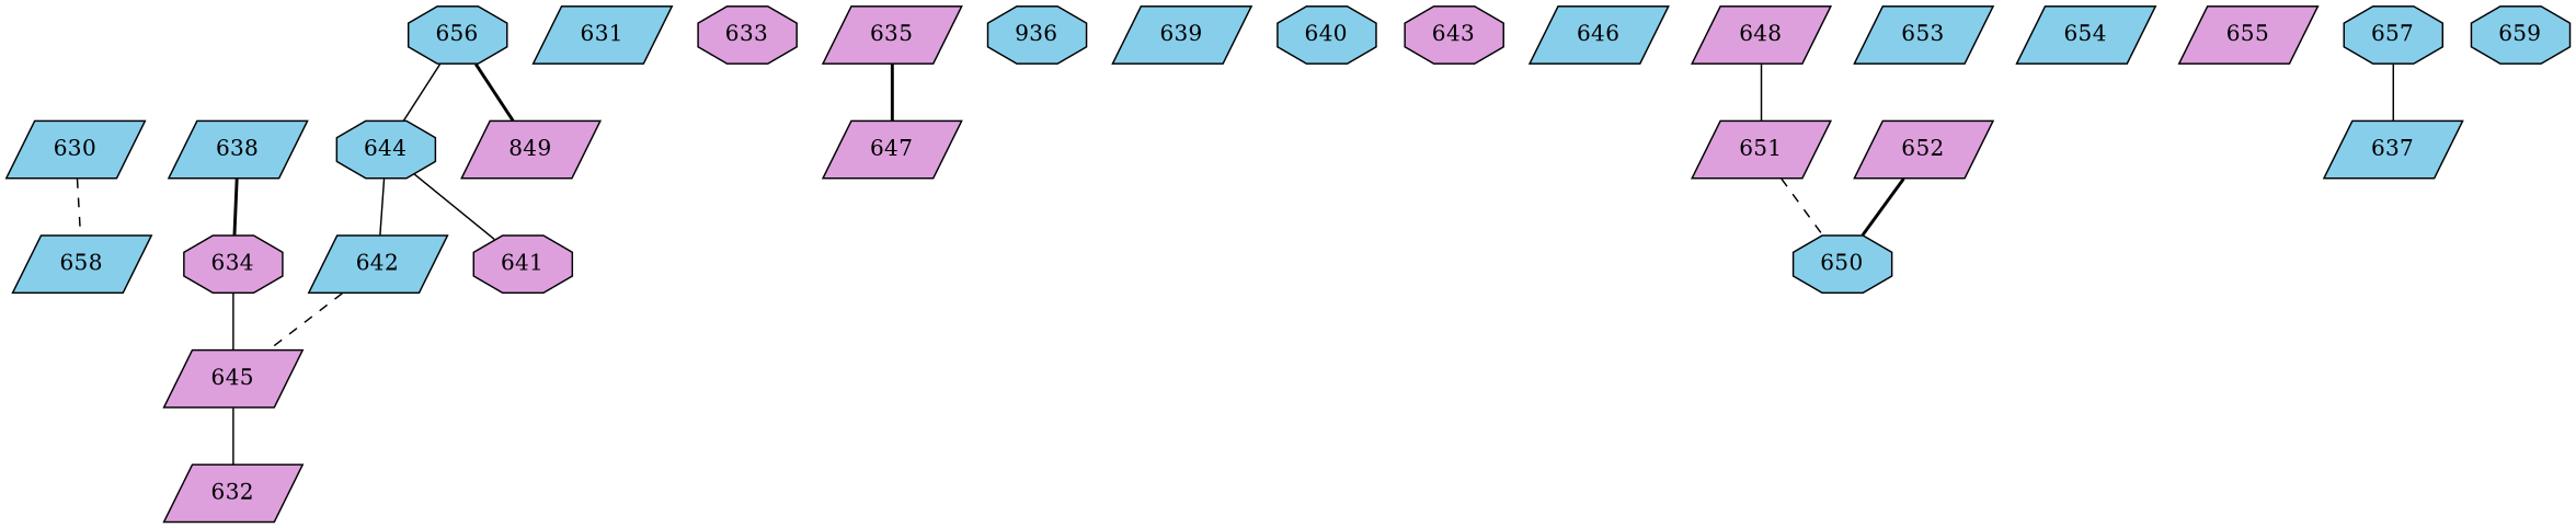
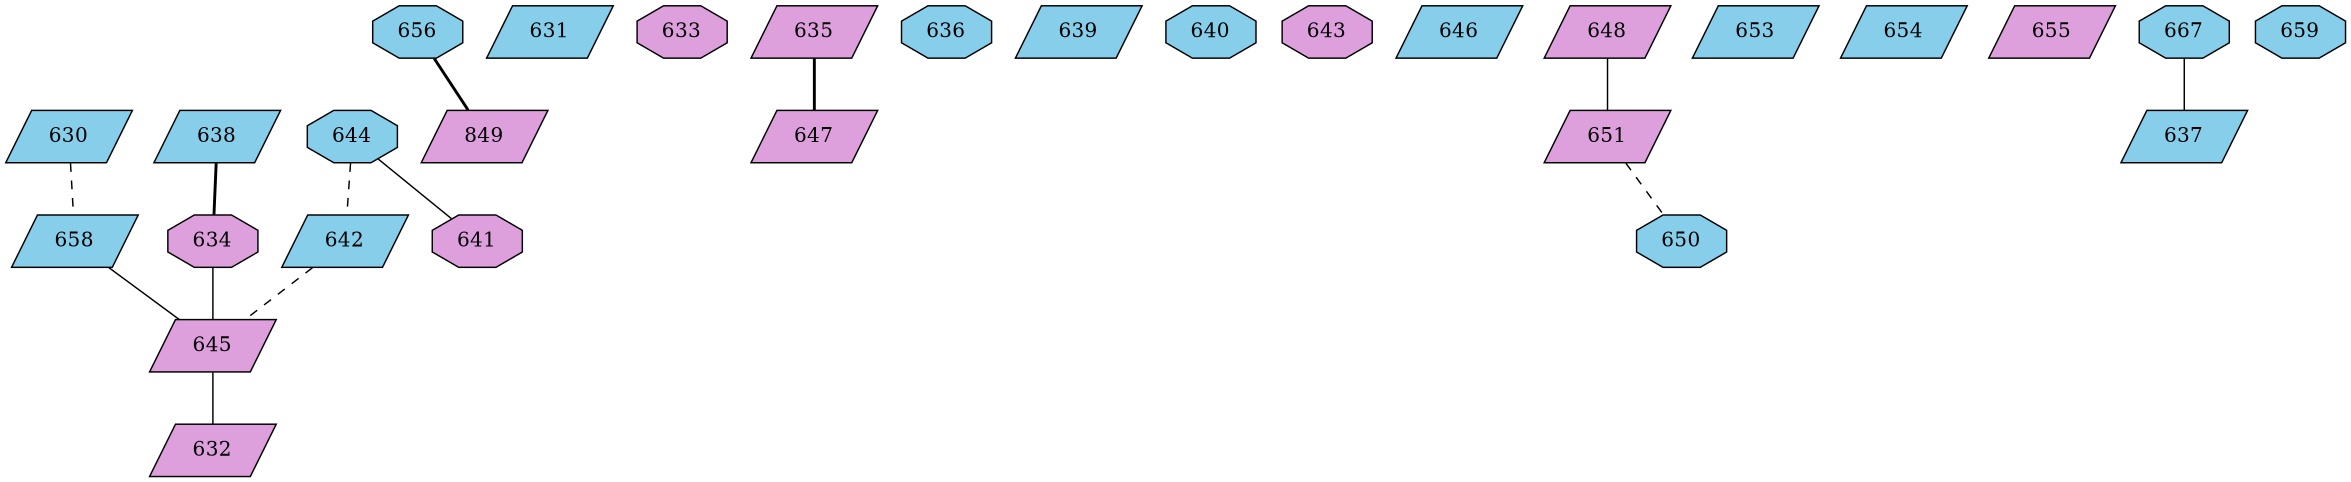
  graph {
    node [fillcolor=skyblue shape=parallelogram style=filled]
    edge [style=solid]
    630
    658
    645 [fillcolor=plum]
    631
    633 [fillcolor=plum shape=octagon]
    634 [fillcolor=plum shape=octagon]
    632 [fillcolor=plum]
    635 [fillcolor=plum]
    647 [fillcolor=plum]
-   636 [shape=octagon label=936]
+   636 [shape=octagon]
    638
    639
    640 [shape=octagon]
    642
    643 [fillcolor=plum shape=octagon]
    644 [shape=octagon]
    641 [fillcolor=plum shape=octagon]
    646
    648 [fillcolor=plum]
    651 [fillcolor=plum]
    650 [shape=octagon]
-   652 [fillcolor=plum]
    653
    654
    655 [fillcolor=plum]
    656 [shape=octagon]
    n27 [fillcolor=plum label=849]
-   657 [shape=octagon]
+   657 [shape=octagon label=667]
    637
    659 [shape=octagon]
    630 -- 658 [style=dashed]
+   658 -- 645
    645 -- 632
    634 -- 645
    635 -- 647 [style=bold]
    638 -- 634 [style=bold]
    642 -- 645 [style=dashed]
-   644 -- 642
+   644 -- 642 [style=dashed]
    644 -- 641
    648 -- 651
    651 -- 650 [style=dashed]
-   652 -- 650 [style=bold]
-   656 -- 644
    656 -- n27 [style=bold]
    657 -- 637
  }
